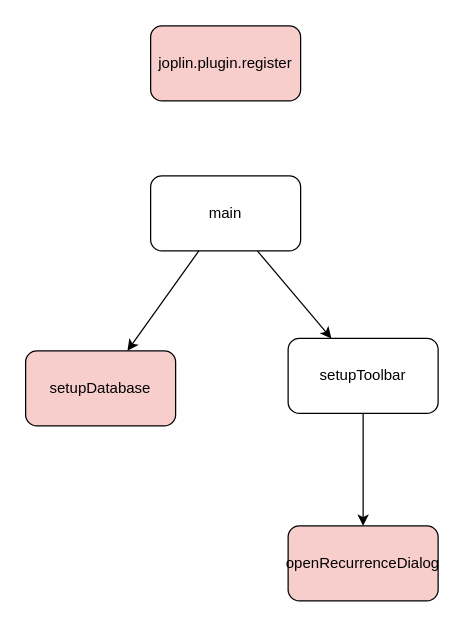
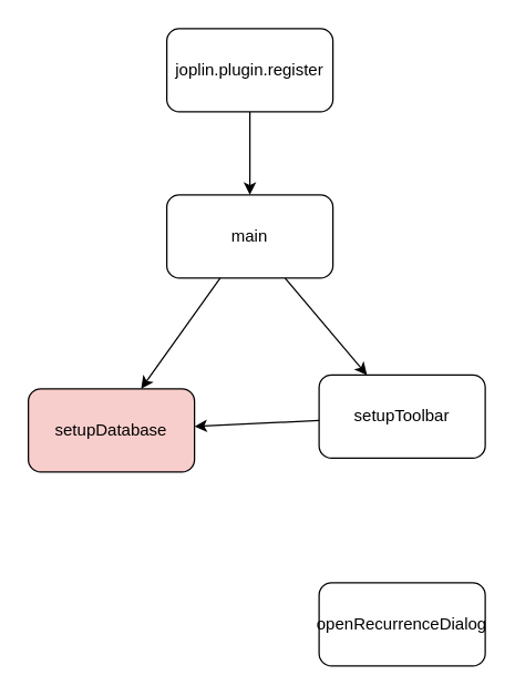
  <mxCell id="0" />
  <mxCell id="1" parent="0" />
- <mxCell id="2" value="joplin.plugin.register" style="rounded=1;whiteSpace=wrap;html=1;fillColor=#f8cecc;" vertex="1" parent="1"><mxGeometry x="120" y="20" width="120" height="60" as="geometry" /></mxCell>
+ <mxCell id="2" value="joplin.plugin.register" style="rounded=1;whiteSpace=wrap;html=1;" vertex="1" parent="1"><mxGeometry x="120" y="20" width="120" height="60" as="geometry" /></mxCell>
  <mxCell id="3" value="main" style="rounded=1;whiteSpace=wrap;html=1;" vertex="1" parent="1"><mxGeometry x="120" y="140" width="120" height="60" as="geometry" /></mxCell>
+ <mxCell id="4" value="" style="endArrow=classic;html=1;" edge="1" parent="1" source="2" target="3"><mxGeometry width="50" height="50" relative="1" as="geometry"><mxPoint x="-10" y="190" as="sourcePoint" /><mxPoint x="40" y="140" as="targetPoint" /></mxGeometry></mxCell>
  <mxCell id="5" value="setupDatabase" style="rounded=1;whiteSpace=wrap;html=1;fillColor=#f8cecc;" vertex="1" parent="1"><mxGeometry x="20" y="280" width="120" height="60" as="geometry" /></mxCell>
  <mxCell id="6" value="setupToolbar" style="rounded=1;whiteSpace=wrap;html=1;" vertex="1" parent="1"><mxGeometry x="230" y="270" width="120" height="60" as="geometry" /></mxCell>
  <mxCell id="7" value="" style="endArrow=classic;html=1;" edge="1" parent="1" source="3" target="5"><mxGeometry width="50" height="50" relative="1" as="geometry"><mxPoint x="-100" y="270" as="sourcePoint" /><mxPoint x="-50" y="220" as="targetPoint" /></mxGeometry></mxCell>
  <mxCell id="8" value="" style="endArrow=classic;html=1;" edge="1" parent="1" source="3" target="6"><mxGeometry width="50" height="50" relative="1" as="geometry"><mxPoint x="70" y="450" as="sourcePoint" /><mxPoint x="120" y="400" as="targetPoint" /></mxGeometry></mxCell>
- <mxCell id="9" value="openRecurrenceDialog" style="rounded=1;whiteSpace=wrap;html=1;fillColor=#f8cecc;" vertex="1" parent="1"><mxGeometry x="230" y="420" width="120" height="60" as="geometry" /></mxCell>
- <mxCell id="10" value="" style="endArrow=classic;html=1;" edge="1" parent="1" source="6" target="9"><mxGeometry width="50" height="50" relative="1" as="geometry"><mxPoint x="40" y="480" as="sourcePoint" /><mxPoint x="90" y="430" as="targetPoint" /></mxGeometry></mxCell>
+ <mxCell id="9" value="openRecurrenceDialog" style="rounded=1;whiteSpace=wrap;html=1;" vertex="1" parent="1"><mxGeometry x="230" y="420" width="120" height="60" as="geometry" /></mxCell>
+ <mxCell id="10" value="" style="endArrow=classic;html=1;" edge="1" parent="1" source="6" target="5"><mxGeometry width="50" height="50" relative="1" as="geometry"><mxPoint x="40" y="480" as="sourcePoint" /><mxPoint x="90" y="430" as="targetPoint" /></mxGeometry></mxCell>
